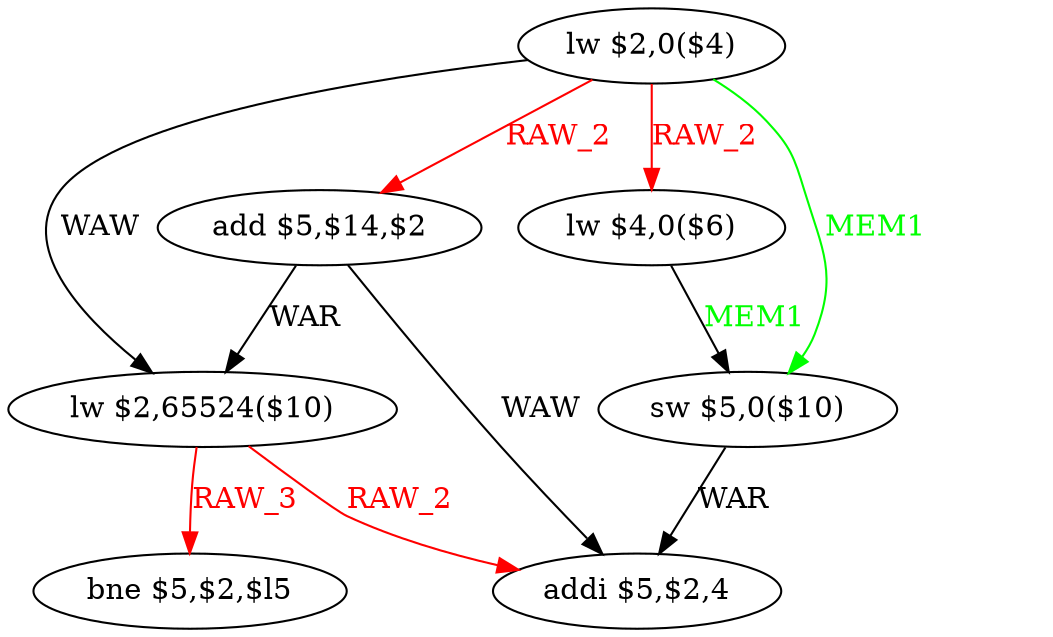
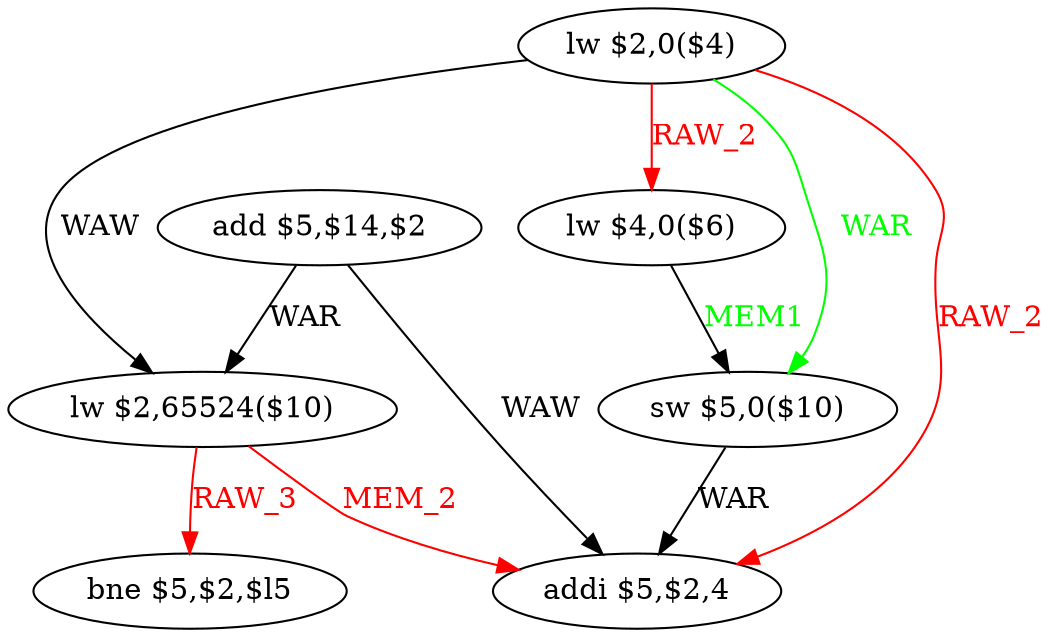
  digraph {
    node [shape=ellipse]
    n1 [label="bne $5,$2,$l5"]
    n2 [label="lw $4,0($6)"]
    n3 [label="sw $5,0($10)"]
    n4 [label="addi $5,$2,4"]
    n5 [label="lw $2,0($4)"]
    n6 [label="lw $2,65524($10)"]
    n7 [label="add $5,$14,$2"]
    n2 -> n3 [color=black fontcolor=green label=MEM1]
    n3 -> n4 [label=WAR]
    n5 -> n2 [color=red fontcolor=red label=RAW_2]
-   n5 -> n3 [color=green fontcolor=green label=MEM1]
+   n5 -> n3 [color=green fontcolor=green label=WAR]
    n5 -> n6 [label=WAW]
-   n5 -> n7 [color=red fontcolor=red label=RAW_2]
+   n5 -> n4 [color=red fontcolor=red label=RAW_2]
    n6 -> n1 [color=red fontcolor=red label=RAW_3]
-   n6 -> n4 [color=red fontcolor=red label=RAW_2]
+   n6 -> n4 [color=red fontcolor=red label=MEM_2]
    n7 -> n4 [label=WAW]
    n7 -> n6 [label=WAR]
  }
